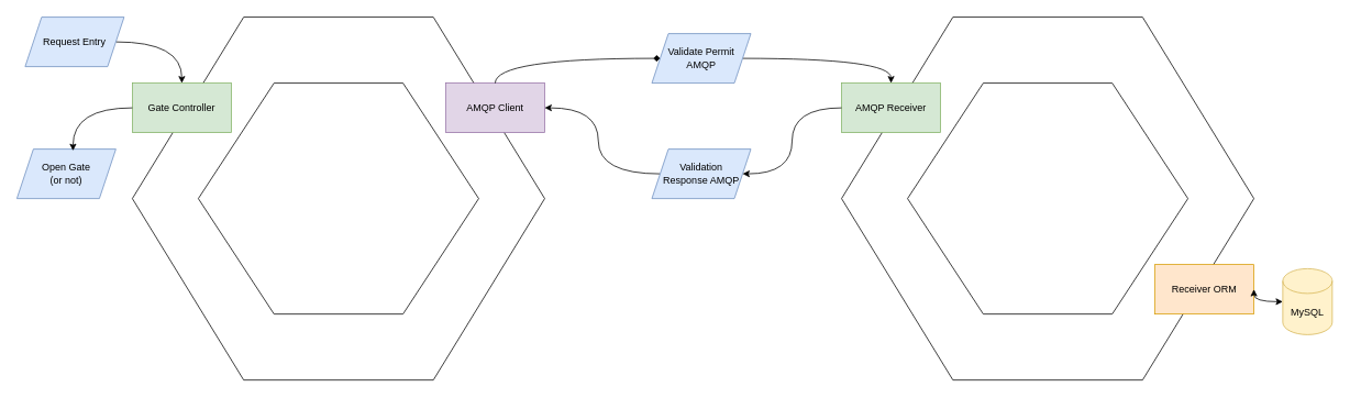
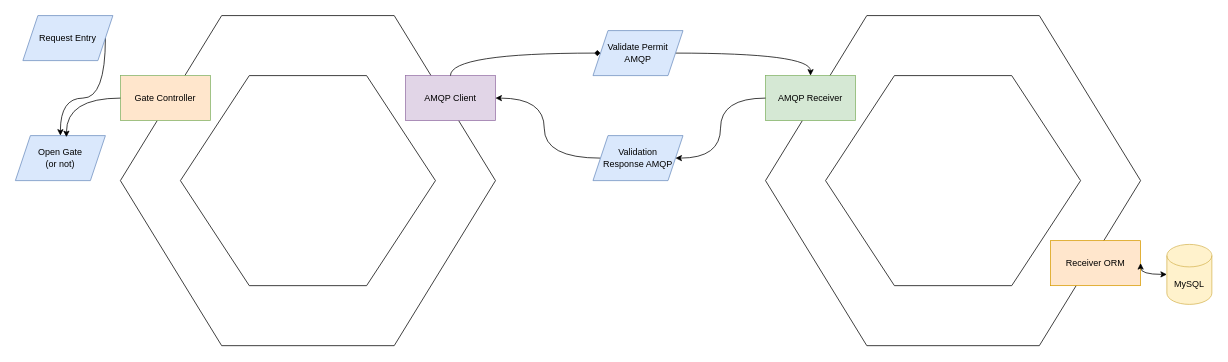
  <mxCell id="0" />
  <mxCell id="1" parent="0" />
  <mxCell id="2" value="" style="group" vertex="1" connectable="0" parent="1"><mxGeometry x="160" y="20" width="500" height="440" as="geometry" /></mxCell>
  <mxCell id="3" value="" style="verticalLabelPosition=bottom;verticalAlign=top;html=1;shape=hexagon;perimeter=hexagonPerimeter2;arcSize=6;size=0.27;fillColor=none;" vertex="1" parent="2"><mxGeometry x="80" y="80" width="340" height="280" as="geometry" /></mxCell>
  <mxCell id="4" value="" style="verticalLabelPosition=bottom;verticalAlign=top;html=1;shape=hexagon;perimeter=hexagonPerimeter2;arcSize=6;size=0.27;fillColor=none;" vertex="1" parent="2"><mxGeometry width="500" height="440" as="geometry" /></mxCell>
- <mxCell id="5" value="Gate Controller" style="rounded=0;whiteSpace=wrap;html=1;fillColor=#d5e8d4;strokeColor=#82b366;" vertex="1" parent="2"><mxGeometry y="80" width="120" height="60" as="geometry" /></mxCell>
+ <mxCell id="5" value="Gate Controller" style="rounded=0;whiteSpace=wrap;html=1;fillColor=#ffe6cc;strokeColor=#82b366;" vertex="1" parent="2"><mxGeometry y="80" width="120" height="60" as="geometry" /></mxCell>
  <mxCell id="6" value="AMQP Client" style="rounded=0;whiteSpace=wrap;html=1;fillColor=#e1d5e7;strokeColor=#9673a6;" vertex="1" parent="2"><mxGeometry x="380" y="80" width="120" height="60" as="geometry" /></mxCell>
  <mxCell id="7" value="" style="group" vertex="1" connectable="0" parent="1"><mxGeometry x="1020" y="20" width="500" height="440" as="geometry" /></mxCell>
  <mxCell id="8" value="" style="verticalLabelPosition=bottom;verticalAlign=top;html=1;shape=hexagon;perimeter=hexagonPerimeter2;arcSize=6;size=0.27;fillColor=none;" vertex="1" parent="7"><mxGeometry width="500" height="440" as="geometry" /></mxCell>
  <mxCell id="9" value="" style="verticalLabelPosition=bottom;verticalAlign=top;html=1;shape=hexagon;perimeter=hexagonPerimeter2;arcSize=6;size=0.27;fillColor=none;" vertex="1" parent="7"><mxGeometry x="80" y="80" width="340" height="280" as="geometry" /></mxCell>
  <mxCell id="10" value="AMQP Receiver" style="rounded=0;whiteSpace=wrap;html=1;fillColor=#d5e8d4;strokeColor=#82b366;" vertex="1" parent="7"><mxGeometry y="80" width="120" height="60" as="geometry" /></mxCell>
  <mxCell id="11" value="Receiver ORM" style="rounded=0;whiteSpace=wrap;html=1;fillColor=#ffe6cc;strokeColor=#d79b00;" vertex="1" parent="7"><mxGeometry x="380" y="300" width="120" height="60" as="geometry" /></mxCell>
- <mxCell id="12" style="edgeStyle=orthogonalEdgeStyle;rounded=0;orthogonalLoop=1;jettySize=auto;html=1;exitX=1;exitY=0.5;exitDx=0;exitDy=0;entryX=0.5;entryY=0;entryDx=0;entryDy=0;curved=1;" edge="1" parent="1" source="13" target="5"><mxGeometry relative="1" as="geometry" /></mxCell>
+ <mxCell id="12" style="edgeStyle=orthogonalEdgeStyle;rounded=0;orthogonalLoop=1;jettySize=auto;html=1;exitX=1;exitY=0.5;exitDx=0;exitDy=0;curved=1;" edge="1" parent="1" source="13" target="16"><mxGeometry relative="1" as="geometry" /></mxCell>
  <mxCell id="13" value="Request Entry" style="shape=parallelogram;perimeter=parallelogramPerimeter;whiteSpace=wrap;html=1;fixedSize=1;fillColor=#dae8fc;strokeColor=#6c8ebf;" vertex="1" parent="1"><mxGeometry x="30" y="20" width="120" height="60" as="geometry" /></mxCell>
  <mxCell id="14" style="edgeStyle=orthogonalEdgeStyle;rounded=0;orthogonalLoop=1;jettySize=auto;html=1;exitX=0;exitY=0.5;exitDx=0;exitDy=0;exitPerimeter=0;entryX=1;entryY=0.5;entryDx=0;entryDy=0;startArrow=classic;startFill=1;curved=1;" edge="1" parent="1" source="15" target="11"><mxGeometry relative="1" as="geometry" /></mxCell>
  <mxCell id="15" value="MySQL" style="shape=cylinder3;whiteSpace=wrap;html=1;boundedLbl=1;backgroundOutline=1;size=15;fillColor=#fff2cc;strokeColor=#d6b656;" vertex="1" parent="1"><mxGeometry x="1555" y="325" width="60" height="80" as="geometry" /></mxCell>
  <mxCell id="16" value="Open Gate &lt;br&gt;(or not)" style="shape=parallelogram;perimeter=parallelogramPerimeter;whiteSpace=wrap;html=1;fixedSize=1;fillColor=#dae8fc;strokeColor=#6c8ebf;" vertex="1" parent="1"><mxGeometry x="20" y="180" width="120" height="60" as="geometry" /></mxCell>
  <mxCell id="17" style="edgeStyle=orthogonalEdgeStyle;rounded=0;orthogonalLoop=1;jettySize=auto;html=1;exitX=1;exitY=0.5;exitDx=0;exitDy=0;entryX=0.5;entryY=0;entryDx=0;entryDy=0;curved=1;" edge="1" parent="1" source="18" target="10"><mxGeometry relative="1" as="geometry" /></mxCell>
  <mxCell id="18" value="Validate Permit AMQP" style="shape=parallelogram;perimeter=parallelogramPerimeter;whiteSpace=wrap;html=1;fixedSize=1;fillColor=#dae8fc;strokeColor=#6c8ebf;" vertex="1" parent="1"><mxGeometry x="790" y="40" width="120" height="60" as="geometry" /></mxCell>
  <mxCell id="19" style="edgeStyle=orthogonalEdgeStyle;rounded=0;orthogonalLoop=1;jettySize=auto;html=1;exitX=0;exitY=0.5;exitDx=0;exitDy=0;entryX=1;entryY=0.5;entryDx=0;entryDy=0;curved=1;" edge="1" parent="1" source="20" target="6"><mxGeometry relative="1" as="geometry" /></mxCell>
  <mxCell id="20" value="Validation&lt;br&gt; Response AMQP" style="shape=parallelogram;perimeter=parallelogramPerimeter;whiteSpace=wrap;html=1;fixedSize=1;fillColor=#dae8fc;strokeColor=#6c8ebf;" vertex="1" parent="1"><mxGeometry x="790" y="180" width="120" height="60" as="geometry" /></mxCell>
  <mxCell id="21" style="edgeStyle=orthogonalEdgeStyle;rounded=0;orthogonalLoop=1;jettySize=auto;html=1;exitX=0;exitY=0.5;exitDx=0;exitDy=0;entryX=0.567;entryY=0.033;entryDx=0;entryDy=0;entryPerimeter=0;curved=1;" edge="1" parent="1" source="5" target="16"><mxGeometry relative="1" as="geometry" /></mxCell>
  <mxCell id="22" style="edgeStyle=orthogonalEdgeStyle;rounded=0;orthogonalLoop=1;jettySize=auto;html=1;exitX=0.5;exitY=0;exitDx=0;exitDy=0;entryX=0;entryY=0.5;entryDx=0;entryDy=0;curved=1;endArrow=diamond;" edge="1" parent="1" source="6" target="18"><mxGeometry relative="1" as="geometry" /></mxCell>
  <mxCell id="23" style="edgeStyle=orthogonalEdgeStyle;rounded=0;orthogonalLoop=1;jettySize=auto;html=1;exitX=0;exitY=0.5;exitDx=0;exitDy=0;entryX=1;entryY=0.5;entryDx=0;entryDy=0;curved=1;" edge="1" parent="1" source="10" target="20"><mxGeometry relative="1" as="geometry"><Array as="points"><mxPoint x="960" y="130" /><mxPoint x="960" y="210" /></Array></mxGeometry></mxCell>
